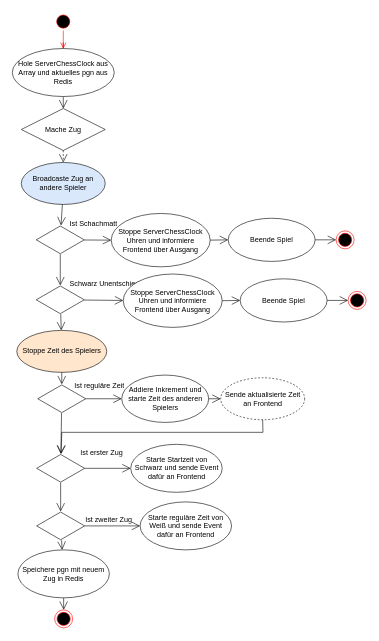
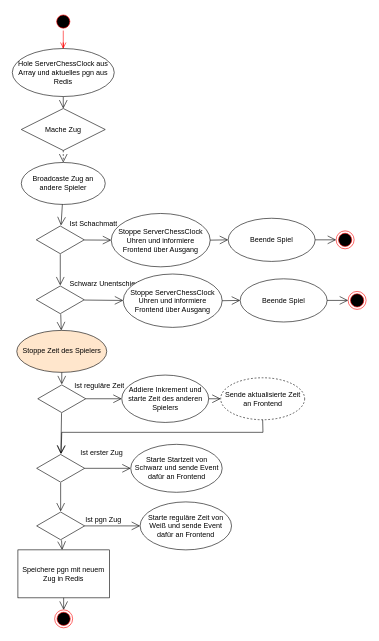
  <mxCell id="0" />
  <mxCell id="1" parent="0" />
  <mxCell id="2" value="" style="ellipse;html=1;shape=startState;fillColor=#000000;strokeColor=#ff0000;" parent="1" vertex="1"><mxGeometry x="90" y="20" width="30" height="30" as="geometry" /></mxCell>
  <mxCell id="3" value="" style="edgeStyle=orthogonalEdgeStyle;html=1;verticalAlign=bottom;endArrow=open;endSize=8;strokeColor=#ff0000;rounded=0;" parent="1" source="8" edge="1"><mxGeometry relative="1" as="geometry"><mxPoint x="105" y="110" as="targetPoint" /></mxGeometry></mxCell>
  <mxCell id="4" value="" style="endArrow=open;endFill=1;endSize=12;html=1;rounded=0;" parent="1" source="8" target="9" edge="1"><mxGeometry width="160" relative="1" as="geometry"><mxPoint y="260" as="sourcePoint" x="20" /><mxPoint x="105" y="178" as="targetPoint" /></mxGeometry></mxCell>
- <mxCell id="5" value="Broadcaste Zug an andere Spieler" style="ellipse;whiteSpace=wrap;html=1;fillColor=#dae8fc;" parent="1" vertex="1"><mxGeometry x="35" y="270" width="140" height="70" as="geometry" /></mxCell>
+ <mxCell id="5" value="Broadcaste Zug an andere Spieler" style="ellipse;whiteSpace=wrap;html=1;" parent="1" vertex="1"><mxGeometry x="35" y="270" width="140" height="70" as="geometry" /></mxCell>
  <mxCell id="6" value="" style="endArrow=open;endFill=1;endSize=12;html=1;rounded=0;" parent="1" source="12" target="26" edge="1"><mxGeometry width="160" relative="1" as="geometry"><mxPoint x="100" y="515" as="sourcePoint" /><mxPoint x="100" y="465" as="targetPoint" /></mxGeometry></mxCell>
  <mxCell id="7" value="" style="edgeStyle=orthogonalEdgeStyle;html=1;verticalAlign=bottom;endArrow=open;endSize=8;strokeColor=#ff0000;rounded=0;" parent="1" source="2" target="8" edge="1"><mxGeometry relative="1" as="geometry"><mxPoint x="105" y="110" as="targetPoint" /><mxPoint x="105" y="50" as="sourcePoint" /></mxGeometry></mxCell>
  <mxCell id="8" value="Hole ServerChessClock aus Array und aktuelles pgn aus Redis" style="ellipse;whiteSpace=wrap;html=1;" parent="1" vertex="1"><mxGeometry y="80" width="170" height="80" as="geometry" x="20" /></mxCell>
  <mxCell id="9" value="Mache Zug" style="rhombus;whiteSpace=wrap;html=1;" parent="1" vertex="1"><mxGeometry x="35" y="180" width="140" height="70" as="geometry" /></mxCell>
  <mxCell id="10" value="" style="endArrow=open;endFill=1;endSize=12;html=1;rounded=0;dashed=1;" parent="1" source="9" target="5" edge="1"><mxGeometry width="160" relative="1" as="geometry"><mxPoint x="145" y="374" as="sourcePoint" /><mxPoint x="220" y="370" as="targetPoint" /></mxGeometry></mxCell>
  <mxCell id="11" value="" style="endArrow=open;endFill=1;endSize=12;html=1;rounded=0;" parent="1" source="5" target="12" edge="1"><mxGeometry width="160" relative="1" as="geometry"><mxPoint x="115" y="408" as="sourcePoint" /><mxPoint x="105" y="520" as="targetPoint" /></mxGeometry></mxCell>
  <mxCell id="12" value="" style="html=1;whiteSpace=wrap;aspect=fixed;shape=isoRectangle;" parent="1" vertex="1"><mxGeometry x="60" y="375" width="80" height="48" as="geometry" /></mxCell>
  <mxCell id="13" value="" style="endArrow=open;endFill=1;endSize=12;html=1;rounded=0;" parent="1" source="12" target="21" edge="1"><mxGeometry width="160" relative="1" as="geometry"><mxPoint x="215" y="515" as="sourcePoint" /><mxPoint x="225" y="505" as="targetPoint" /></mxGeometry></mxCell>
  <mxCell id="14" value="" style="ellipse;html=1;shape=endState;fillColor=#000000;strokeColor=#ff0000;" parent="1" vertex="1"><mxGeometry x="560" y="384" width="30" height="30" as="geometry" /></mxCell>
  <mxCell id="15" value="Ist Schachmatt" style="text;strokeColor=none;fillColor=none;align=left;verticalAlign=top;spacingLeft=4;spacingRight=4;overflow=hidden;rotatable=0;points=[[0,0.5],[1,0.5]];portConstraint=eastwest;whiteSpace=wrap;html=1;" parent="1" vertex="1"><mxGeometry x="110" y="358" width="160" height="26" as="geometry" /></mxCell>
  <mxCell id="16" value="Stoppe Zeit des Spielers" style="ellipse;whiteSpace=wrap;html=1;fillColor=#ffe6cc;" parent="1" vertex="1"><mxGeometry x="27.5" y="550" width="150" height="70" as="geometry" /></mxCell>
  <mxCell id="17" value="" style="endArrow=open;endFill=1;endSize=12;html=1;rounded=0;" parent="1" source="16" target="44" edge="1"><mxGeometry width="160" relative="1" as="geometry"><mxPoint x="103.478" y="629.998" as="sourcePoint" /><mxPoint x="-40" y="690" as="targetPoint" /></mxGeometry></mxCell>
  <mxCell id="18" value="Addiere Inkrement und starte Zeit des anderen Spielers" style="ellipse;whiteSpace=wrap;html=1;" parent="1" vertex="1"><mxGeometry x="202.5" y="624.5" width="145" height="79" as="geometry" /></mxCell>
  <mxCell id="19" value="" style="endArrow=open;endFill=1;endSize=12;html=1;rounded=0;" parent="1" source="18" target="46" edge="1"><mxGeometry width="160" relative="1" as="geometry"><mxPoint x="155" y="704" as="sourcePoint" /><mxPoint x="105" y="830" as="targetPoint" /></mxGeometry></mxCell>
  <mxCell id="20" value="" style="ellipse;html=1;shape=endState;fillColor=#000000;strokeColor=#ff0000;" parent="1" vertex="1"><mxGeometry x="90.63" y="1016" width="30" height="30" as="geometry" /></mxCell>
  <mxCell id="21" value="Stoppe ServerChessClock Uhren und informiere Frontend über Ausgang" style="ellipse;whiteSpace=wrap;html=1;" vertex="1" parent="1"><mxGeometry x="185" y="355" width="165" height="89" as="geometry" /></mxCell>
  <mxCell id="22" value="" style="endArrow=open;endFill=1;endSize=12;html=1;rounded=0;" edge="1" parent="1" source="21" target="23"><mxGeometry width="160" relative="1" as="geometry"><mxPoint x="150" y="409" as="sourcePoint" /><mxPoint x="210" y="410" as="targetPoint" /></mxGeometry></mxCell>
  <mxCell id="23" value="Beende Spiel" style="ellipse;whiteSpace=wrap;html=1;" vertex="1" parent="1"><mxGeometry x="380" y="363" width="145" height="72" as="geometry" /></mxCell>
  <mxCell id="24" value="" style="endArrow=open;endFill=1;endSize=12;html=1;rounded=0;" edge="1" parent="1" source="23" target="14"><mxGeometry width="160" relative="1" as="geometry"><mxPoint x="150" y="409" as="sourcePoint" /><mxPoint x="195" y="410" as="targetPoint" /></mxGeometry></mxCell>
  <mxCell id="25" value="" style="endArrow=open;endFill=1;endSize=12;html=1;rounded=0;" edge="1" parent="1" source="26" target="16"><mxGeometry width="160" relative="1" as="geometry"><mxPoint x="105" y="660" as="sourcePoint" /><mxPoint x="105" y="610" as="targetPoint" /></mxGeometry></mxCell>
  <mxCell id="26" value="" style="html=1;whiteSpace=wrap;aspect=fixed;shape=isoRectangle;" vertex="1" parent="1"><mxGeometry x="60" y="475" width="80" height="48" as="geometry" /></mxCell>
  <mxCell id="27" value="" style="endArrow=open;endFill=1;endSize=12;html=1;rounded=0;" edge="1" parent="1" source="26" target="30"><mxGeometry width="160" relative="1" as="geometry"><mxPoint x="160" y="500.235" as="sourcePoint" /><mxPoint x="245" y="606" as="targetPoint" /></mxGeometry></mxCell>
  <mxCell id="28" value="" style="ellipse;html=1;shape=endState;fillColor=#000000;strokeColor=#ff0000;" vertex="1" parent="1"><mxGeometry x="580" y="485" width="30" height="30" as="geometry" /></mxCell>
  <mxCell id="29" value="Schwarz Unentschieden" style="text;strokeColor=none;fillColor=none;align=left;verticalAlign=top;spacingLeft=4;spacingRight=4;overflow=hidden;rotatable=0;points=[[0,0.5],[1,0.5]];portConstraint=eastwest;whiteSpace=wrap;html=1;" vertex="1" parent="1"><mxGeometry x="110" y="458" width="160" height="26" as="geometry" /></mxCell>
  <mxCell id="30" value="Stoppe ServerChessClock Uhren und informiere Frontend über Ausgang" style="ellipse;whiteSpace=wrap;html=1;" vertex="1" parent="1"><mxGeometry x="205" y="456" width="165" height="89" as="geometry" /></mxCell>
  <mxCell id="31" value="" style="endArrow=open;endFill=1;endSize=12;html=1;rounded=0;" edge="1" parent="1" source="30" target="32"><mxGeometry width="160" relative="1" as="geometry"><mxPoint x="170" y="510" as="sourcePoint" /><mxPoint x="230" y="511" as="targetPoint" /></mxGeometry></mxCell>
  <mxCell id="32" value="Beende Spiel" style="ellipse;whiteSpace=wrap;html=1;" vertex="1" parent="1"><mxGeometry x="400" y="464" width="145" height="72" as="geometry" /></mxCell>
  <mxCell id="33" value="" style="endArrow=open;endFill=1;endSize=12;html=1;rounded=0;" edge="1" parent="1" source="32" target="28"><mxGeometry width="160" relative="1" as="geometry"><mxPoint x="170" y="510" as="sourcePoint" /><mxPoint x="215" y="511" as="targetPoint" /></mxGeometry></mxCell>
  <mxCell id="34" value="" style="html=1;whiteSpace=wrap;aspect=fixed;shape=isoRectangle;" vertex="1" parent="1"><mxGeometry x="60.63" y="756" width="80" height="48" as="geometry" /></mxCell>
  <mxCell id="35" value="Ist erster Zug" style="text;strokeColor=none;fillColor=none;align=left;verticalAlign=top;spacingLeft=4;spacingRight=4;overflow=hidden;rotatable=0;points=[[0,0.5],[1,0.5]];portConstraint=eastwest;whiteSpace=wrap;html=1;" vertex="1" parent="1"><mxGeometry x="127.5" y="740" width="160" height="26" as="geometry" /></mxCell>
  <mxCell id="36" value="" style="endArrow=open;endFill=1;endSize=12;html=1;rounded=0;" edge="1" parent="1" source="34" target="37"><mxGeometry width="160" relative="1" as="geometry"><mxPoint x="118.13" y="826" as="sourcePoint" /><mxPoint x="217.002" y="783.739" as="targetPoint" /></mxGeometry></mxCell>
  <mxCell id="37" value="Starte Startzeit von Schwarz und sende Event dafür an Frontend" style="ellipse;whiteSpace=wrap;html=1;" vertex="1" parent="1"><mxGeometry x="217.5" y="740" width="152.5" height="80" as="geometry" /></mxCell>
  <mxCell id="38" value="" style="html=1;whiteSpace=wrap;aspect=fixed;shape=isoRectangle;" vertex="1" parent="1"><mxGeometry x="60.63" y="852" width="80" height="48" as="geometry" /></mxCell>
  <mxCell id="39" value="" style="endArrow=open;endFill=1;endSize=12;html=1;rounded=0;" edge="1" parent="1" source="34" target="38"><mxGeometry width="160" relative="1" as="geometry"><mxPoint x="158.13" y="890" as="sourcePoint" /><mxPoint x="231.13" y="890" as="targetPoint" /></mxGeometry></mxCell>
- <mxCell id="40" value="Ist zweiter Zug" style="text;strokeColor=none;fillColor=none;align=left;verticalAlign=top;spacingLeft=4;spacingRight=4;overflow=hidden;rotatable=0;points=[[0,0.5],[1,0.5]];portConstraint=eastwest;whiteSpace=wrap;html=1;" vertex="1" parent="1"><mxGeometry x="135.63" y="852" width="160" height="26" as="geometry" /></mxCell>
+ <mxCell id="40" value="Ist pgn Zug" style="text;strokeColor=none;fillColor=none;align=left;verticalAlign=top;spacingLeft=4;spacingRight=4;overflow=hidden;rotatable=0;points=[[0,0.5],[1,0.5]];portConstraint=eastwest;whiteSpace=wrap;html=1;" vertex="1" parent="1"><mxGeometry x="135.63" y="852" width="160" height="26" as="geometry" /></mxCell>
  <mxCell id="41" value="" style="endArrow=open;endFill=1;endSize=12;html=1;rounded=0;" edge="1" parent="1" target="42" source="38"><mxGeometry width="160" relative="1" as="geometry"><mxPoint x="179.38" y="892" as="sourcePoint" /><mxPoint x="274.38" y="892" as="targetPoint" /></mxGeometry></mxCell>
  <mxCell id="42" value="Starte reguläre Zeit von Weiß und sende Event dafür an Frontend" style="ellipse;whiteSpace=wrap;html=1;" vertex="1" parent="1"><mxGeometry x="233.13" y="836" width="152.5" height="80" as="geometry" /></mxCell>
  <mxCell id="43" value="" style="endArrow=open;endFill=1;endSize=12;html=1;rounded=0;" edge="1" parent="1" source="44" target="18"><mxGeometry width="160" relative="1" as="geometry"><mxPoint x="105" y="780" as="sourcePoint" /><mxPoint x="102" y="720" as="targetPoint" /></mxGeometry></mxCell>
  <mxCell id="44" value="" style="html=1;whiteSpace=wrap;aspect=fixed;shape=isoRectangle;" vertex="1" parent="1"><mxGeometry x="62.5" y="640" width="80" height="48" as="geometry" /></mxCell>
  <mxCell id="45" value="Ist reguläre Zeit" style="text;strokeColor=none;fillColor=none;align=left;verticalAlign=top;spacingLeft=4;spacingRight=4;overflow=hidden;rotatable=0;points=[[0,0.5],[1,0.5]];portConstraint=eastwest;whiteSpace=wrap;html=1;" vertex="1" parent="1"><mxGeometry x="117.5" y="629" width="160" height="26" as="geometry" /></mxCell>
  <mxCell id="46" value="Sende aktualisierte Zeit an Frontend" style="ellipse;whiteSpace=wrap;html=1;dashed=1;" vertex="1" parent="1"><mxGeometry x="367.5" y="629" width="140" height="70" as="geometry" /></mxCell>
  <mxCell id="47" value="" style="endArrow=open;endFill=1;endSize=12;html=1;rounded=0;" edge="1" parent="1" source="46" target="34"><mxGeometry width="160" relative="1" as="geometry"><mxPoint x="152.5" y="674" as="sourcePoint" /><mxPoint x="212.5" y="674" as="targetPoint" /><Array as="points"><mxPoint x="438" y="720" /><mxPoint x="102.5" y="720" /></Array></mxGeometry></mxCell>
  <mxCell id="48" value="" style="endArrow=open;endFill=1;endSize=12;html=1;rounded=0;" edge="1" parent="1" source="44" target="34"><mxGeometry width="160" relative="1" as="geometry"><mxPoint x="152.5" y="674" as="sourcePoint" /><mxPoint x="212.5" y="674" as="targetPoint" /></mxGeometry></mxCell>
- <mxCell id="49" value="Speichere pgn mit neuem Zug in Redis" style="ellipse;whiteSpace=wrap;html=1;" vertex="1" parent="1"><mxGeometry x="29.38" y="916" width="152.5" height="80" as="geometry" /></mxCell>
+ <mxCell id="49" value="Speichere pgn mit neuem Zug in Redis" style="whiteSpace=wrap;html=1;rounded=0;" vertex="1" parent="1"><mxGeometry x="29.38" y="916" width="152.5" height="80" as="geometry" /></mxCell>
  <mxCell id="50" value="" style="endArrow=open;endFill=1;endSize=12;html=1;rounded=0;" edge="1" parent="1" source="38" target="49"><mxGeometry width="160" relative="1" as="geometry"><mxPoint x="110.63" y="814" as="sourcePoint" /><mxPoint x="110.63" y="862" as="targetPoint" /></mxGeometry></mxCell>
  <mxCell id="51" value="" style="endArrow=open;endFill=1;endSize=12;html=1;rounded=0;" edge="1" parent="1" source="49" target="20"><mxGeometry width="160" relative="1" as="geometry"><mxPoint x="150.63" y="886" as="sourcePoint" /><mxPoint x="243.63" y="886" as="targetPoint" /></mxGeometry></mxCell>
